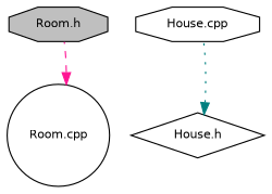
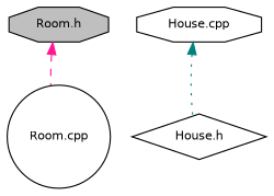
  digraph {
    node [color=black fillcolor=white fontname=Helvetica fontsize=10 shape=octagon style=filled]
    edge [dir=back fontname=Helvetica fontsize=10 labelfontname=Helvetica labelfontsize=10]
    n1 [fillcolor=grey75 fontcolor=black height=0.2 label="Room.h" width=0.4]
    n2 [height=0.2 label="Room.cpp" shape=circle width=0.4]
    n3 [height=0.2 label="House.cpp" width=0.4]
    n4 [height=0.2 label="House.h" shape=diamond width=0.4]
-   n2 -> n1 [color=deeppink style=dashed]
-   n4 -> n3 [color=teal style=dotted]
+   n1 -> n2 [color=deeppink style=dashed]
+   n3 -> n4 [color=teal style=dotted]
  }
